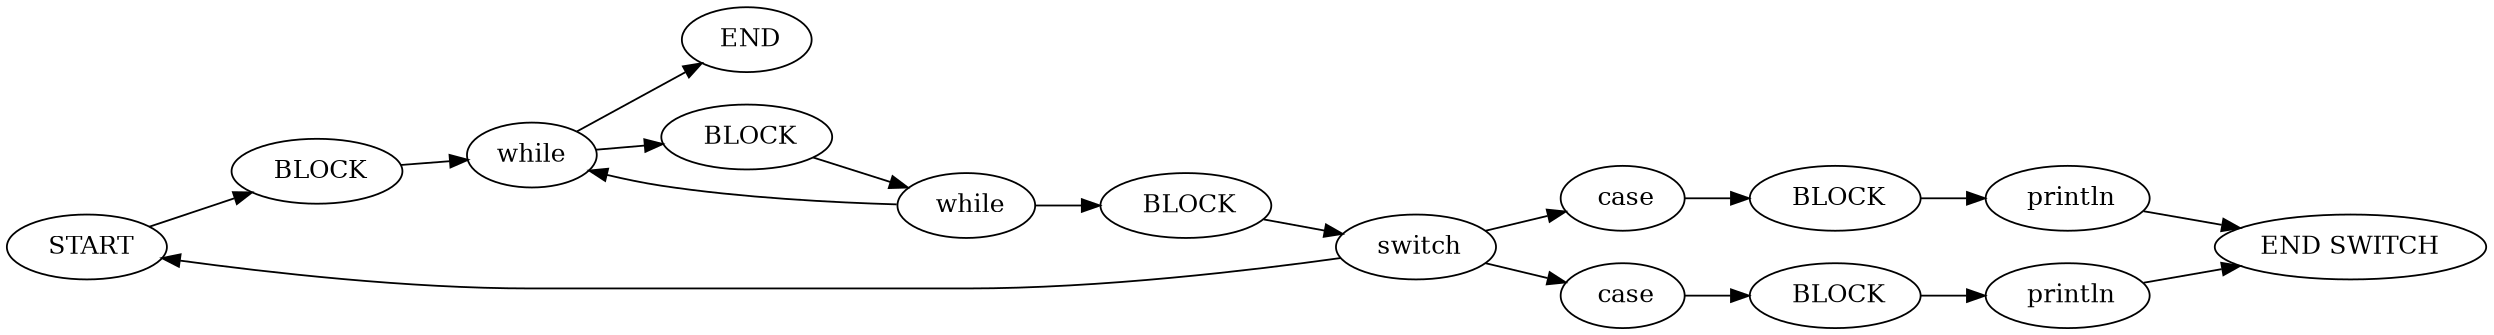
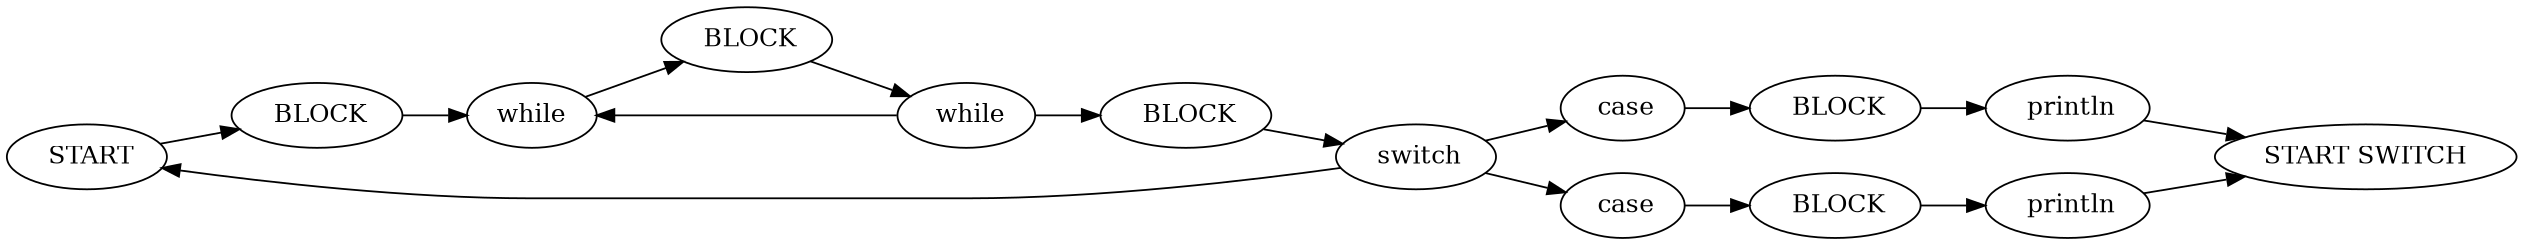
  digraph {
    rankdir=LR
    edge [color=black]
    n1 [label=" START"]
    n2 [label=" BLOCK"]
    n3 [label=while]
-   n4 [label=" END"]
    n5 [label=" BLOCK"]
    n6 [label=" while"]
    n7 [label=" BLOCK"]
    n8 [label=" switch"]
    n9 [label=" case"]
    n10 [label=" case"]
    n11 [label=" BLOCK"]
    n12 [label=" BLOCK"]
-   n13 [label="END SWITCH"]
+   n13 [label="START SWITCH"]
    n14 [label=" println"]
    n15 [label=" println"]
    n1 -> n2
    n2 -> n3
-   n3 -> n4
    n3 -> n5
    n5 -> n6
    n6 -> n3
    n6 -> n7
    n7 -> n8
    n8 -> n1
    n8 -> n9
    n8 -> n10
    n9 -> n11
    n10 -> n12
    n11 -> n14
    n12 -> n15
    n14 -> n13
    n15 -> n13
  }
